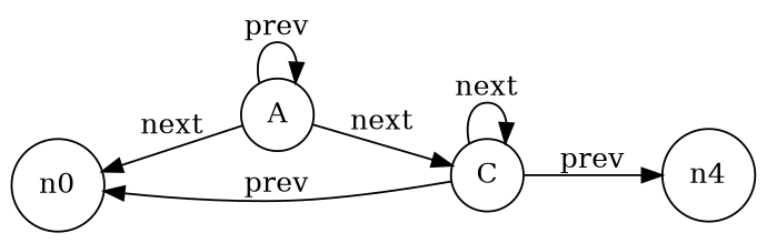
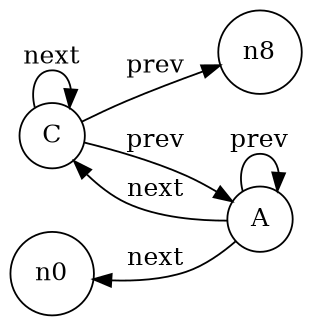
  digraph {
    rankdir=LR
    node [shape=circle]
-   n4
+   n4 [label=n8]
    n0
    A [label=A]
    C [label=C]
    subgraph sub_1 {
      rank=max
      n4
    }
    subgraph sub_2 {
      rank=min
      n0
    }
    A -> n0 [label=next]
    A -> A [label=prev]
    A -> C [label=next]
    C -> n4 [label=prev]
-   C -> n0 [label=prev]
+   C -> A [label=prev]
    C -> C [label=next]
  }
